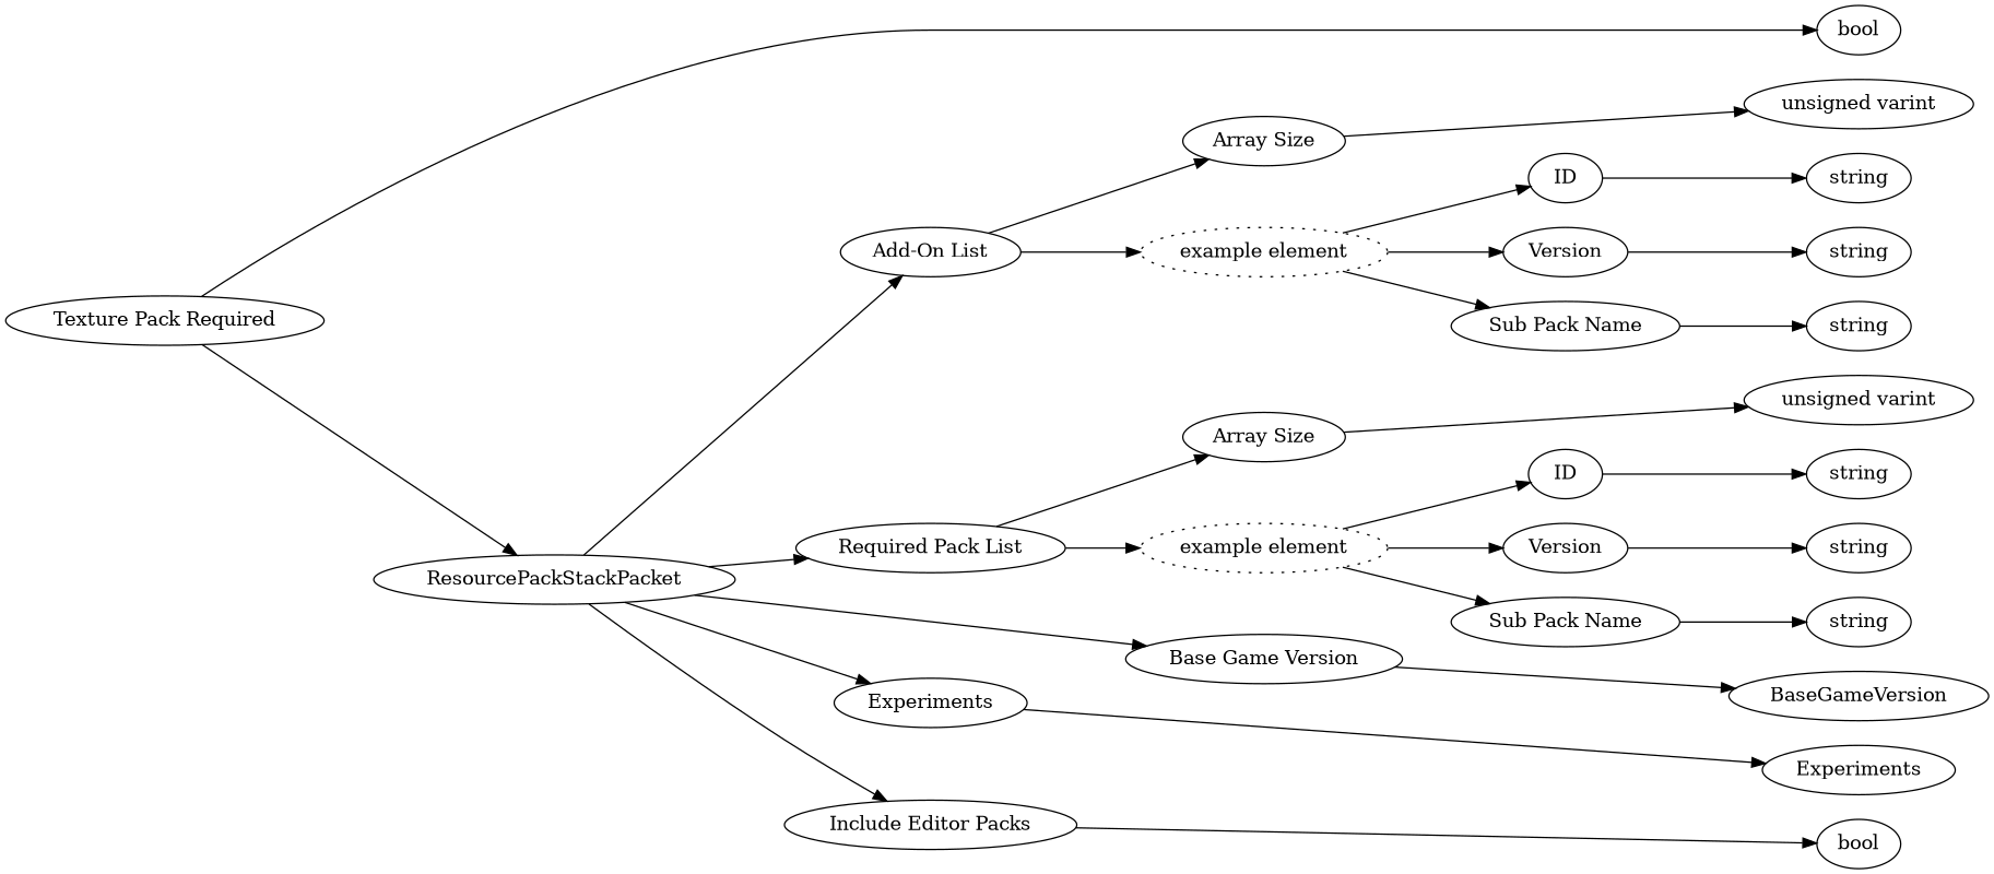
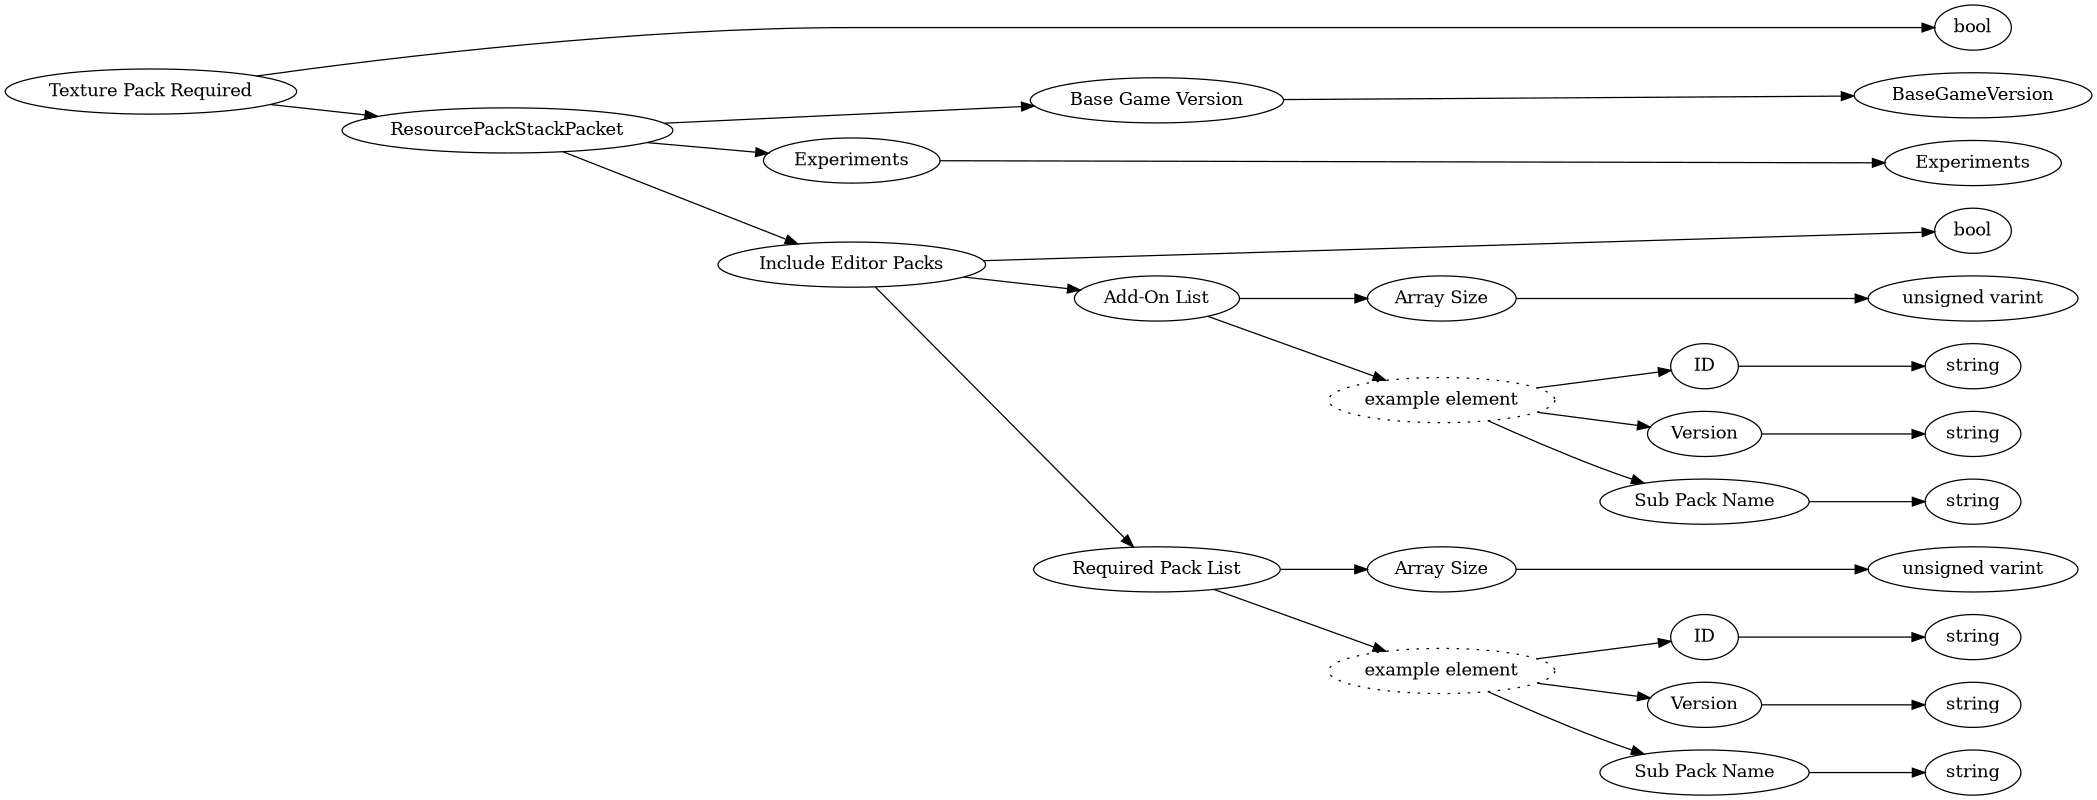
  digraph {
    rankdir=LR
    n1 [label=bool]
    n2 [label="unsigned varint"]
    n3 [label=string]
    n4 [label=string]
    n5 [label=string]
    n6 [label="unsigned varint"]
    n7 [label=string]
    n8 [label=string]
    n9 [label=string]
    n10 [label=BaseGameVersion]
    n11 [label=Experiments]
    n12 [label=bool]
    n13 [label=ResourcePackStackPacket]
    n14 [label="Add-On List"]
    n15 [label="Required Pack List"]
    n16 [label="Base Game Version"]
    n17 [label=Experiments]
    n18 [label="Include Editor Packs"]
    n19 [label="Texture Pack Required"]
    n20 [label="Array Size"]
    n21 [label="example element" style=dotted]
    n22 [label="Array Size"]
    n23 [label="example element" style=dotted]
    n24 [label=ID]
    n25 [label=Version]
    n26 [label="Sub Pack Name"]
    n27 [label=ID]
    n28 [label=Version]
    n29 [label="Sub Pack Name"]
    subgraph sub_1 {
      rank=max
      n1
      n2
      n3
      n4
      n5
      n6
      n7
      n8
      n9
      n10
      n11
      n12
    }
-   n13 -> n14
-   n13 -> n15
+   n18 -> n14
+   n18 -> n15
    n13 -> n16
    n13 -> n17
    n13 -> n18
    n14 -> n20
    n14 -> n21
    n15 -> n22
    n15 -> n23
    n16 -> n10
    n17 -> n11
    n18 -> n12
    n19 -> n1
    n19 -> n13
    n20 -> n2
    n21 -> n24
    n21 -> n25
    n21 -> n26
    n22 -> n6
    n23 -> n27
    n23 -> n28
    n23 -> n29
    n24 -> n3
    n25 -> n4
    n26 -> n5
    n27 -> n7
    n28 -> n8
    n29 -> n9
  }
